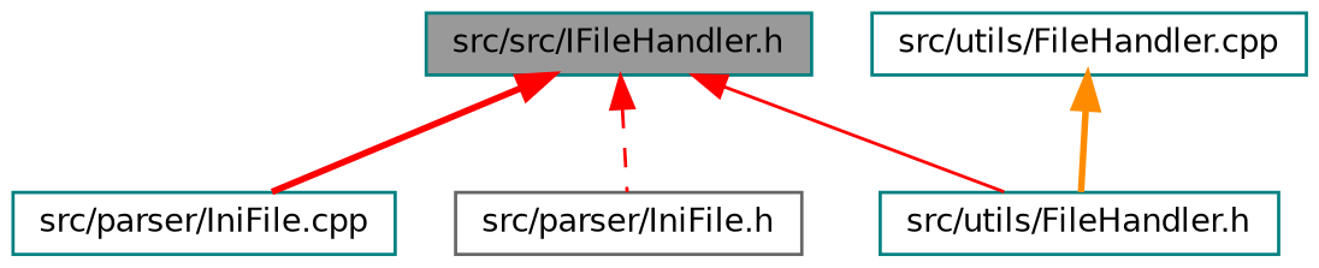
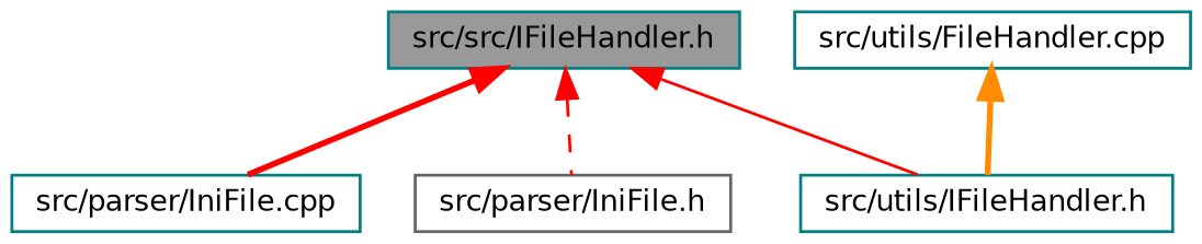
  digraph {
    node [color=teal fillcolor=white fontname=Helvetica fontsize=10 shape=box style=filled]
    edge [color=red dir=back fontname=Helvetica fontsize=10 labelfontname=Helvetica labelfontsize=10 style=bold]
    n1 [fillcolor=grey60 fontcolor=black height=0.2 label="src/src/IFileHandler.h" width=0.4]
    n2 [height=0.2 label="src/parser/IniFile.cpp" width=0.4]
    n3 [color=gray40 height=0.2 label="src/parser/IniFile.h" width=0.4]
-   n4 [height=0.2 label="src/utils/FileHandler.h" width=0.4]
+   n4 [height=0.2 label="src/utils/IFileHandler.h" width=0.4]
    n5 [height=0.2 label="src/utils/FileHandler.cpp" width=0.4]
    n1 -> n2
    n1 -> n3 [style=dashed]
    n1 -> n4 [style=solid]
    n5 -> n4 [color=darkorange]
  }
